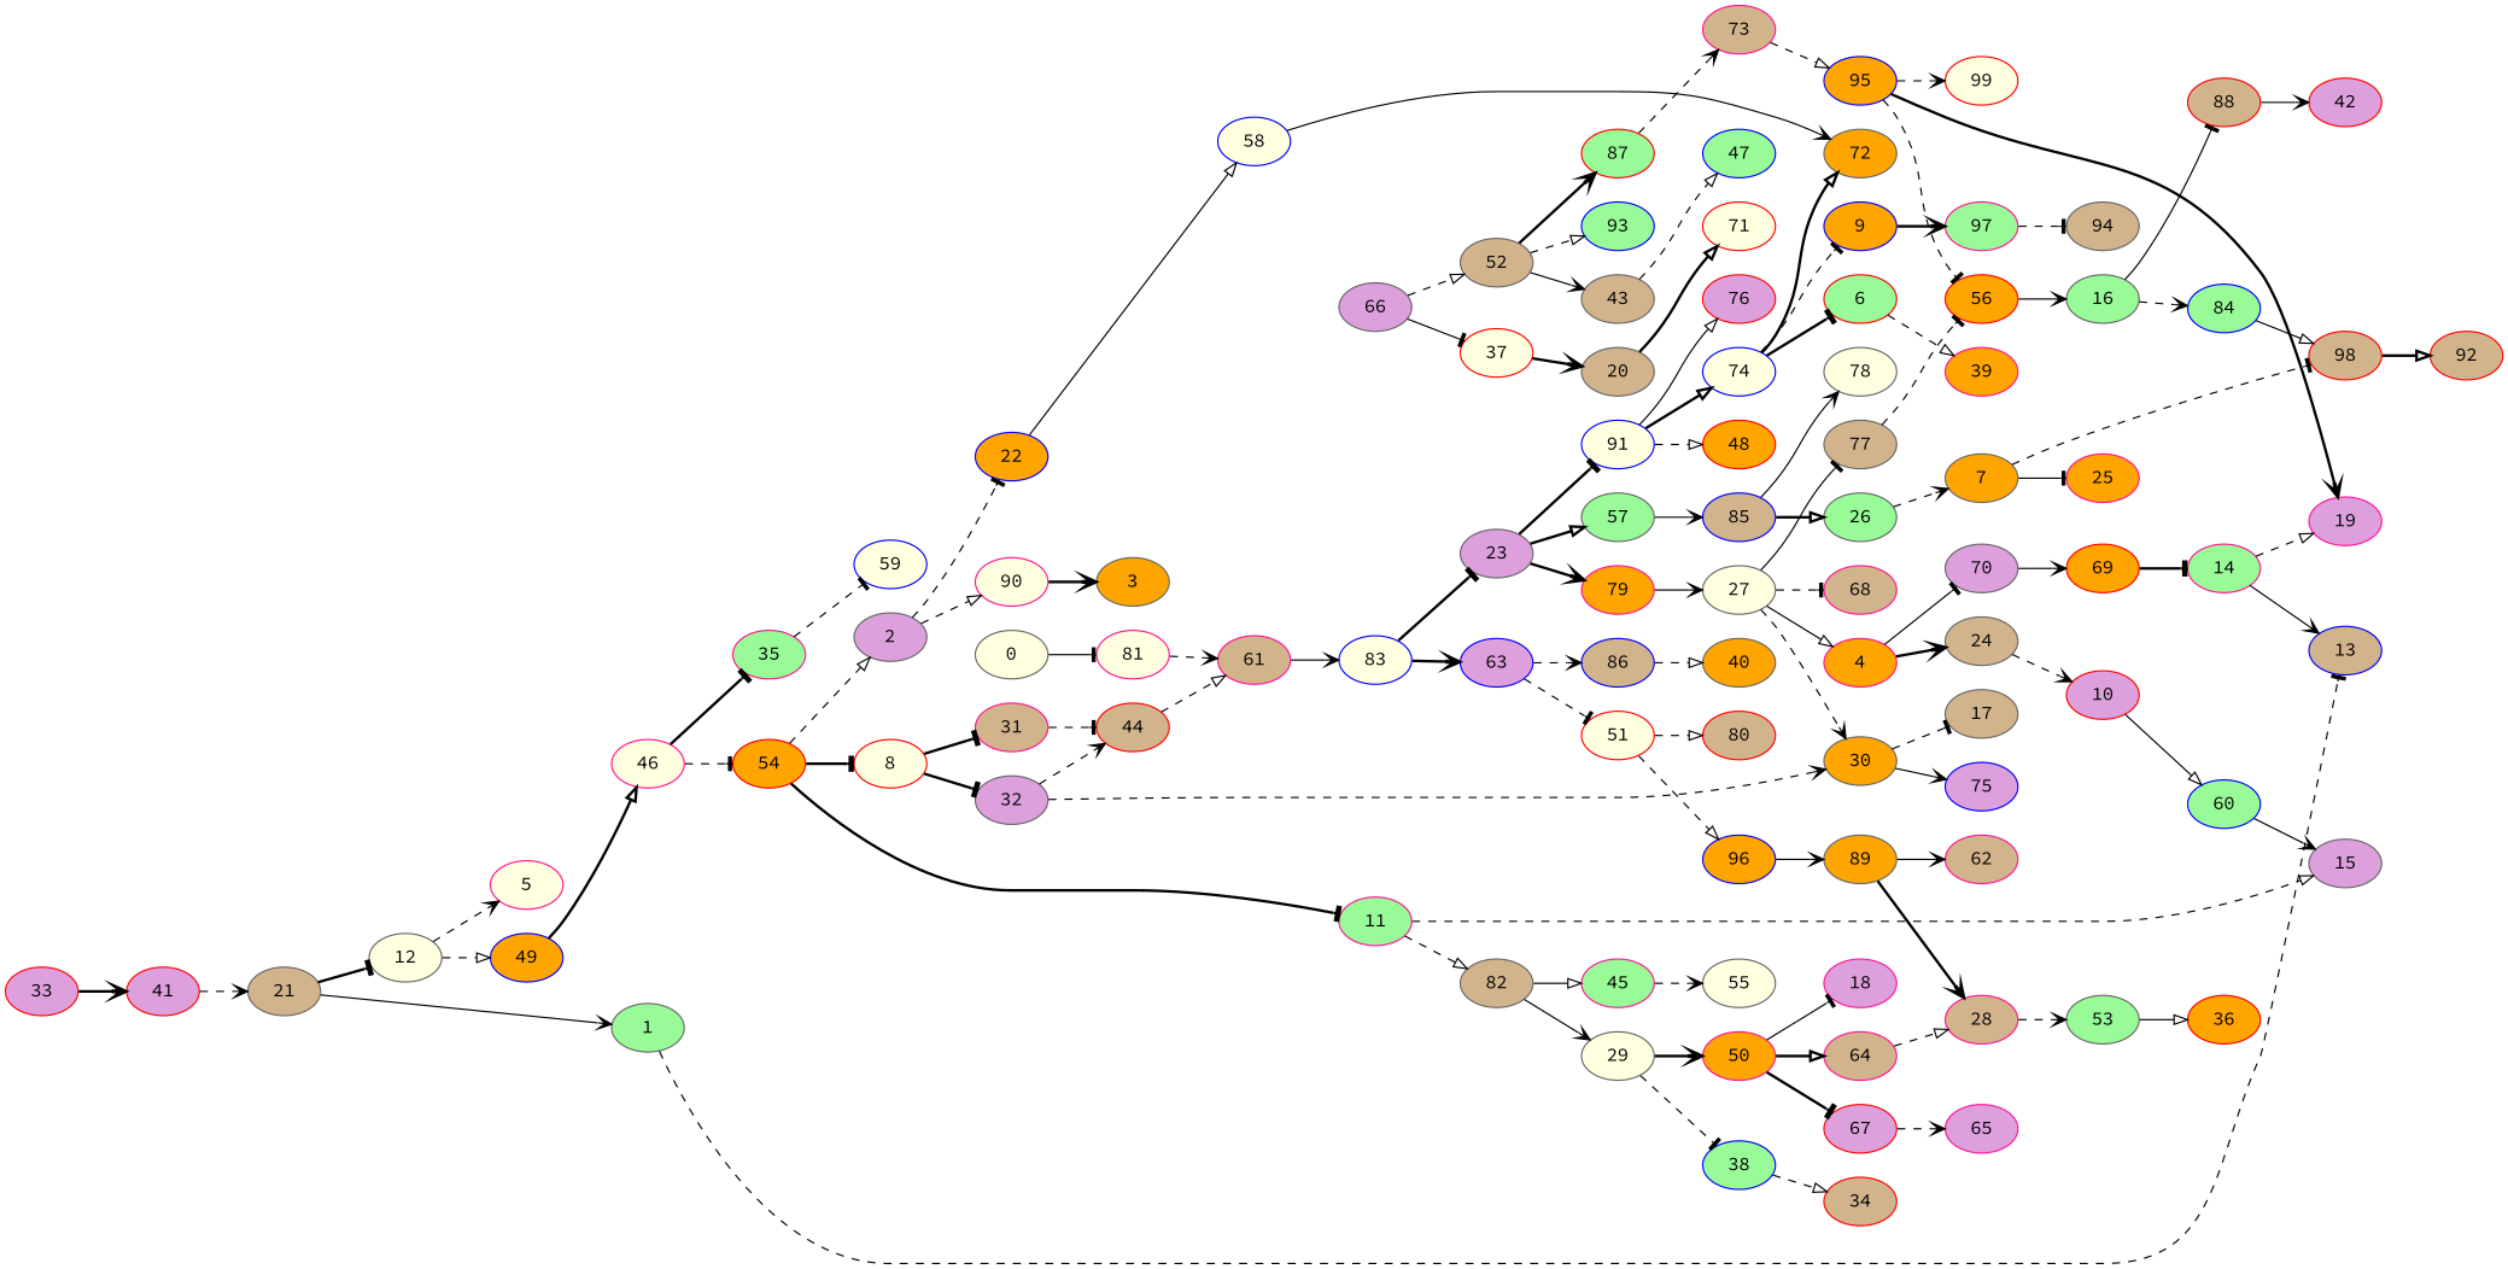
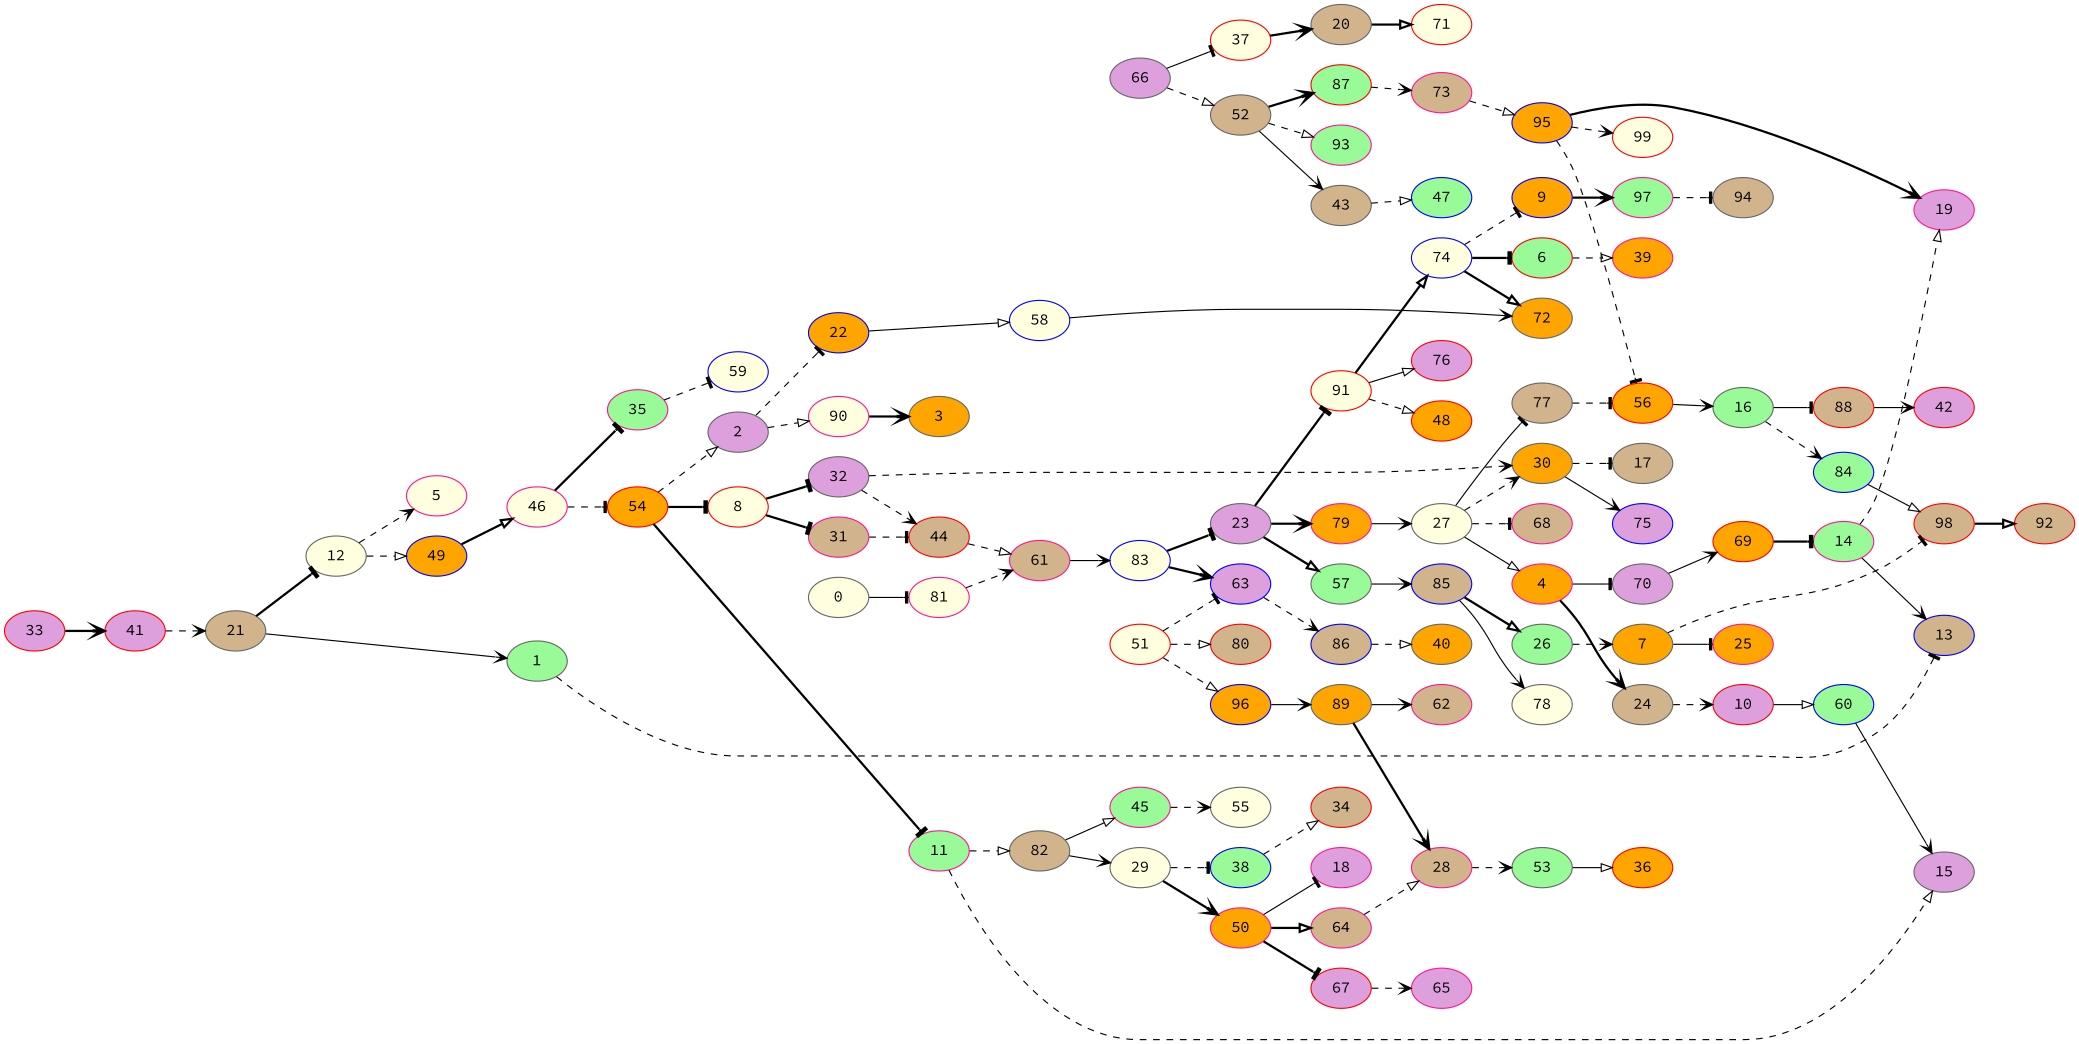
  digraph {
    fontname="Source Code Pro"
    rankdir=LR
    node [color=gray40 fillcolor=tan fontname="Source Code Pro" style=filled]
    edge [arrowhead=vee fontname="Source Code Pro" style=dashed]
    0 [fillcolor=lightyellow]
    81 [color=deeppink fillcolor=lightyellow]
    61 [color=deeppink]
    83 [color=blue fillcolor=lightyellow]
    1 [fillcolor=palegreen]
    13 [color=blue]
    2 [fillcolor=plum]
    22 [color=blue fillcolor=orange]
    90 [color=deeppink fillcolor=lightyellow]
    58 [color=blue fillcolor=lightyellow]
    3 [fillcolor=orange]
    72 [fillcolor=orange]
    4 [color=deeppink fillcolor=orange]
    24
    70 [fillcolor=plum]
    10 [color=red fillcolor=plum]
    69 [color=red fillcolor=orange]
    60 [color=blue fillcolor=palegreen]
    14 [color=deeppink fillcolor=palegreen]
    6 [color=red fillcolor=palegreen]
    39 [color=deeppink fillcolor=orange]
    7 [fillcolor=orange]
    25 [color=deeppink fillcolor=orange]
    98 [color=red]
    92 [color=red]
    8 [color=red fillcolor=lightyellow]
    31 [color=deeppink]
    32 [fillcolor=plum]
    44 [color=red]
    30 [fillcolor=orange]
    17
    75 [color=blue fillcolor=plum]
    9 [color=blue fillcolor=orange]
    97 [color=deeppink fillcolor=palegreen]
    94
    15 [fillcolor=plum]
    11 [color=deeppink fillcolor=palegreen]
    82
    29 [fillcolor=lightyellow]
    45 [color=deeppink fillcolor=palegreen]
    38 [color=blue fillcolor=palegreen]
    50 [color=deeppink fillcolor=orange]
    55 [fillcolor=lightyellow]
    12 [fillcolor=lightyellow]
    5 [color=deeppink fillcolor=lightyellow]
    49 [color=blue fillcolor=orange]
    46 [color=deeppink fillcolor=lightyellow]
    35 [color=deeppink fillcolor=palegreen]
    54 [color=red fillcolor=orange]
    19 [color=deeppink fillcolor=plum]
    16 [fillcolor=palegreen]
    84 [color=blue fillcolor=palegreen]
    88 [color=red]
    42 [color=red fillcolor=plum]
    71 [color=red fillcolor=lightyellow]
    20
    21
    23 [fillcolor=plum]
    57 [fillcolor=palegreen]
    79 [color=deeppink fillcolor=orange]
-   91 [color=blue fillcolor=lightyellow]
+   91 [color=red fillcolor=lightyellow]
    85 [color=blue]
    27 [fillcolor=lightyellow]
    74 [color=blue fillcolor=lightyellow]
    48 [color=red fillcolor=orange]
    76 [color=red fillcolor=plum]
    26 [fillcolor=palegreen]
    78 [fillcolor=lightyellow]
    68 [color=deeppink]
    77
    56 [color=red fillcolor=orange]
    28 [color=deeppink]
    53 [fillcolor=palegreen]
    36 [color=red fillcolor=orange]
    34 [color=red]
    18 [color=deeppink fillcolor=plum]
    64 [color=deeppink]
    67 [color=red fillcolor=plum]
    65 [color=deeppink fillcolor=plum]
    33 [color=red fillcolor=plum]
    41 [color=red fillcolor=plum]
    59 [color=blue fillcolor=lightyellow]
    37 [color=red fillcolor=lightyellow]
    47 [color=blue fillcolor=palegreen]
    43
    63 [color=blue fillcolor=plum]
    51 [color=red fillcolor=lightyellow]
    80 [color=red]
    96 [color=blue fillcolor=orange]
    89 [fillcolor=orange]
    62 [color=deeppink]
    52
    87 [color=red fillcolor=palegreen]
-   93 [color=blue fillcolor=palegreen]
+   93 [color=deeppink fillcolor=palegreen]
    73 [color=deeppink]
    95 [color=blue fillcolor=orange]
    86 [color=blue]
    40 [fillcolor=orange]
    66 [fillcolor=plum]
    99 [color=red fillcolor=lightyellow]
    0 -> 81 [arrowhead=tee style=solid]
    81 -> 61
    61 -> 83 [style=solid]
    83 -> 23 [arrowhead=tee style=bold]
    83 -> 63 [style=bold]
    1 -> 13 [arrowhead=tee]
    2 -> 22 [arrowhead=tee]
    2 -> 90 [arrowhead=onormal]
    22 -> 58 [arrowhead=onormal style=solid]
    90 -> 3 [style=bold]
    58 -> 72 [style=solid]
    4 -> 24 [style=bold]
    4 -> 70 [arrowhead=tee style=solid]
    24 -> 10
    70 -> 69 [style=solid]
    10 -> 60 [arrowhead=onormal style=solid]
    69 -> 14 [arrowhead=tee style=bold]
    60 -> 15 [style=solid]
    14 -> 13 [style=solid]
    14 -> 19 [arrowhead=onormal]
    6 -> 39 [arrowhead=onormal]
    7 -> 25 [arrowhead=tee style=solid]
    7 -> 98 [arrowhead=tee]
    98 -> 92 [arrowhead=onormal style=bold]
    8 -> 31 [arrowhead=tee style=bold]
    8 -> 32 [arrowhead=tee style=bold]
    31 -> 44 [arrowhead=tee]
    32 -> 44
    32 -> 30
    44 -> 61 [arrowhead=onormal]
    30 -> 17 [arrowhead=tee]
    30 -> 75 [style=solid]
    9 -> 97 [style=bold]
    97 -> 94 [arrowhead=tee]
    11 -> 15 [arrowhead=onormal]
    11 -> 82 [arrowhead=onormal]
    82 -> 29 [style=solid]
    82 -> 45 [arrowhead=onormal style=solid]
    29 -> 38 [arrowhead=tee]
    29 -> 50 [style=bold]
    45 -> 55
    38 -> 34 [arrowhead=onormal]
    50 -> 18 [arrowhead=tee style=solid]
    50 -> 64 [arrowhead=onormal style=bold]
    50 -> 67 [arrowhead=tee style=bold]
    12 -> 5
    12 -> 49 [arrowhead=onormal]
    49 -> 46 [arrowhead=onormal style=bold]
    46 -> 35 [arrowhead=tee style=bold]
    46 -> 54 [arrowhead=tee]
    35 -> 59 [arrowhead=tee]
    54 -> 2 [arrowhead=onormal]
    54 -> 8 [arrowhead=tee style=bold]
    54 -> 11 [arrowhead=tee style=bold]
    16 -> 84
    16 -> 88 [arrowhead=tee style=solid]
    84 -> 98 [arrowhead=onormal style=solid]
    88 -> 42 [style=solid]
    20 -> 71 [arrowhead=onormal style=bold]
    21 -> 1 [style=solid]
    21 -> 12 [arrowhead=tee style=bold]
    23 -> 57 [arrowhead=onormal style=bold]
    23 -> 79 [style=bold]
    23 -> 91 [arrowhead=tee style=bold]
    57 -> 85 [style=solid]
    79 -> 27 [style=solid]
    91 -> 74 [arrowhead=onormal style=bold]
    91 -> 48 [arrowhead=onormal]
    91 -> 76 [arrowhead=onormal style=solid]
    85 -> 26 [arrowhead=onormal style=bold]
    85 -> 78 [style=solid]
    27 -> 4 [arrowhead=onormal style=solid]
    27 -> 30
    27 -> 68 [arrowhead=tee]
    27 -> 77 [arrowhead=tee style=solid]
    74 -> 72 [arrowhead=onormal style=bold]
    74 -> 6 [arrowhead=tee style=bold]
    74 -> 9 [arrowhead=tee]
    26 -> 7
    77 -> 56 [arrowhead=tee]
    56 -> 16 [style=solid]
    28 -> 53
    53 -> 36 [arrowhead=onormal style=solid]
    64 -> 28 [arrowhead=onormal]
    67 -> 65
    33 -> 41 [style=bold]
    41 -> 21
    37 -> 20 [style=bold]
    43 -> 47 [arrowhead=onormal]
-   63 -> 51 [arrowhead=tee]
+   51 -> 63 [arrowhead=tee]
    63 -> 86
    51 -> 80 [arrowhead=onormal]
    51 -> 96 [arrowhead=onormal]
    96 -> 89 [style=solid]
    89 -> 28 [style=bold]
    89 -> 62 [style=solid]
    52 -> 43 [style=solid]
    52 -> 87 [style=bold]
    52 -> 93 [arrowhead=onormal]
    87 -> 73
    73 -> 95 [arrowhead=onormal]
    95 -> 19 [style=bold]
    95 -> 56 [arrowhead=tee]
    95 -> 99
    86 -> 40 [arrowhead=onormal]
    66 -> 37 [arrowhead=tee style=solid]
    66 -> 52 [arrowhead=onormal]
  }
